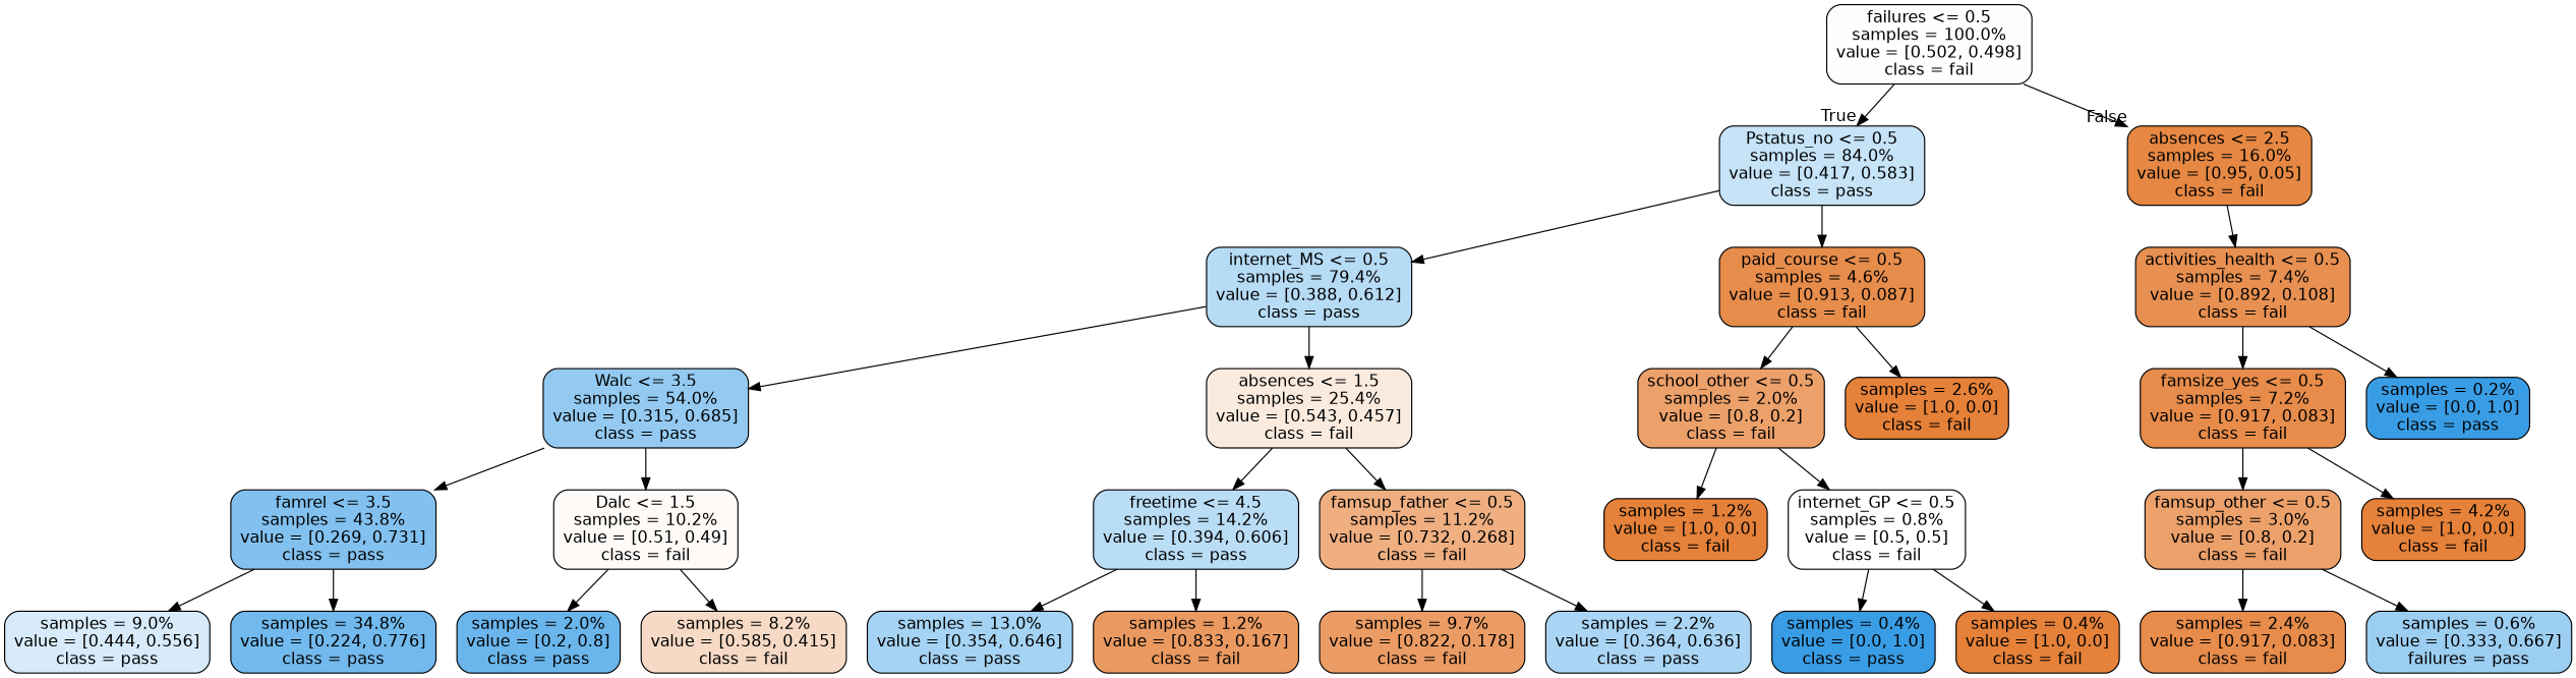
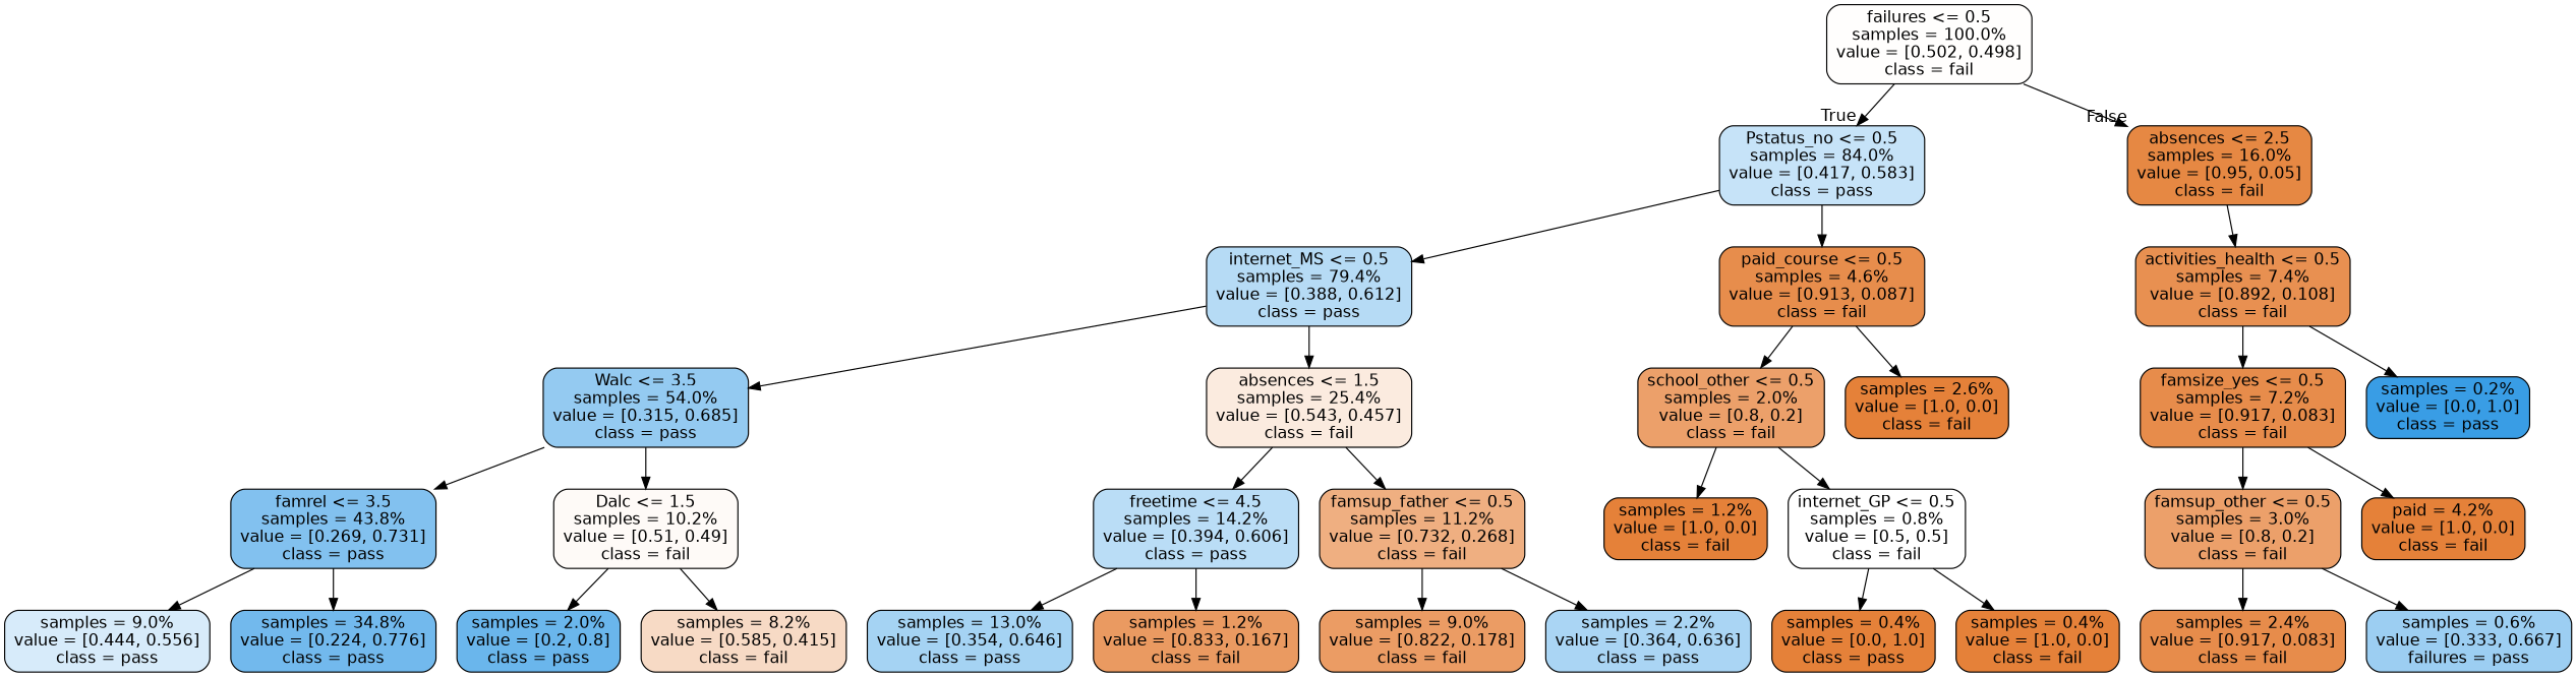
  digraph {
    node [color=black fillcolor="#e58139" fontname=helvetica shape=box style="filled, rounded"]
    edge [fontname=helvetica]
    n1 [fillcolor="#fffefd" label="failures <= 0.5\nsamples = 100.0%\nvalue = [0.502, 0.498]\nclass = fail"]
    n2 [fillcolor="#c6e3f8" label="Pstatus_no <= 0.5\nsamples = 84.0%\nvalue = [0.417, 0.583]\nclass = pass"]
    n3 [fillcolor="#e68843" label="absences <= 2.5\nsamples = 16.0%\nvalue = [0.95, 0.05]\nclass = fail"]
    n4 [fillcolor="#b6dbf5" label="internet_MS <= 0.5\nsamples = 79.4%\nvalue = [0.388, 0.612]\nclass = pass"]
    n5 [fillcolor="#e78d4c" label="paid_course <= 0.5\nsamples = 4.6%\nvalue = [0.913, 0.087]\nclass = fail"]
    n6 [fillcolor="#e89051" label="activities_health <= 0.5\nsamples = 7.4%\nvalue = [0.892, 0.108]\nclass = fail"]
    n7 [fillcolor="#94caf1" label="Walc <= 3.5\nsamples = 54.0%\nvalue = [0.315, 0.685]\nclass = pass"]
    n8 [fillcolor="#fbebdf" label="absences <= 1.5\nsamples = 25.4%\nvalue = [0.543, 0.457]\nclass = fail"]
    n9 [fillcolor="#eca06a" label="school_other <= 0.5\nsamples = 2.0%\nvalue = [0.8, 0.2]\nclass = fail"]
    n10 [label="samples = 2.6%\nvalue = [1.0, 0.0]\nclass = fail"]
    n11 [fillcolor="#82c1ef" label="famrel <= 3.5\nsamples = 43.8%\nvalue = [0.269, 0.731]\nclass = pass"]
    n12 [fillcolor="#fefaf7" label="Dalc <= 1.5\nsamples = 10.2%\nvalue = [0.51, 0.49]\nclass = fail"]
    n13 [fillcolor="#baddf6" label="freetime <= 4.5\nsamples = 14.2%\nvalue = [0.394, 0.606]\nclass = pass"]
    n14 [fillcolor="#efaf81" label="famsup_father <= 0.5\nsamples = 11.2%\nvalue = [0.732, 0.268]\nclass = fail"]
    n15 [fillcolor="#d7ebfa" label="samples = 9.0%\nvalue = [0.444, 0.556]\nclass = pass"]
    n16 [fillcolor="#72b9ed" label="samples = 34.8%\nvalue = [0.224, 0.776]\nclass = pass"]
    n17 [fillcolor="#6ab6ec" label="samples = 2.0%\nvalue = [0.2, 0.8]\nclass = pass"]
    n18 [fillcolor="#f7dac5" label="samples = 8.2%\nvalue = [0.585, 0.415]\nclass = fail"]
    n19 [fillcolor="#a5d3f3" label="samples = 13.0%\nvalue = [0.354, 0.646]\nclass = pass"]
    n20 [fillcolor="#ea9a61" label="samples = 1.2%\nvalue = [0.833, 0.167]\nclass = fail"]
-   n21 [fillcolor="#eb9c64" label="samples = 9.7%\nvalue = [0.822, 0.178]\nclass = fail"]
+   n21 [fillcolor="#eb9c64" label="samples = 9.0%\nvalue = [0.822, 0.178]\nclass = fail"]
    n22 [fillcolor="#aad5f4" label="samples = 2.2%\nvalue = [0.364, 0.636]\nclass = pass"]
    n23 [label="samples = 1.2%\nvalue = [1.0, 0.0]\nclass = fail"]
    n24 [fillcolor="#ffffff" label="internet_GP <= 0.5\nsamples = 0.8%\nvalue = [0.5, 0.5]\nclass = fail"]
-   n25 [fillcolor="#399de5" label="samples = 0.4%\nvalue = [0.0, 1.0]\nclass = pass"]
+   n25 [label="samples = 0.4%\nvalue = [0.0, 1.0]\nclass = pass"]
    n26 [label="samples = 0.4%\nvalue = [1.0, 0.0]\nclass = fail"]
    n27 [fillcolor="#e78c4b" label="famsize_yes <= 0.5\nsamples = 7.2%\nvalue = [0.917, 0.083]\nclass = fail"]
    n28 [fillcolor="#399de5" label="samples = 0.2%\nvalue = [0.0, 1.0]\nclass = pass"]
    n29 [fillcolor="#eca06a" label="famsup_other <= 0.5\nsamples = 3.0%\nvalue = [0.8, 0.2]\nclass = fail"]
-   n30 [label="samples = 4.2%\nvalue = [1.0, 0.0]\nclass = fail"]
+   n30 [label="paid = 4.2%\nvalue = [1.0, 0.0]\nclass = fail"]
    n31 [fillcolor="#e78c4b" label="samples = 2.4%\nvalue = [0.917, 0.083]\nclass = fail"]
    n32 [fillcolor="#9ccef2" label="samples = 0.6%\nvalue = [0.333, 0.667]\nfailures = pass"]
    n1 -> n2 [headlabel=True labelangle=45 labeldistance=2.5]
    n1 -> n3 [headlabel=False labelangle=-45 labeldistance=2.5]
    n2 -> n4
    n2 -> n5
    n3 -> n6
    n4 -> n7
    n4 -> n8
    n5 -> n9
    n5 -> n10
    n6 -> n27
    n6 -> n28
    n7 -> n11
    n7 -> n12
    n8 -> n13
    n8 -> n14
    n9 -> n23
    n9 -> n24
    n11 -> n15
    n11 -> n16
    n12 -> n17
    n12 -> n18
    n13 -> n19
    n13 -> n20
    n14 -> n21
    n14 -> n22
    n24 -> n25
    n24 -> n26
    n27 -> n29
    n27 -> n30
    n29 -> n31
    n29 -> n32
  }
